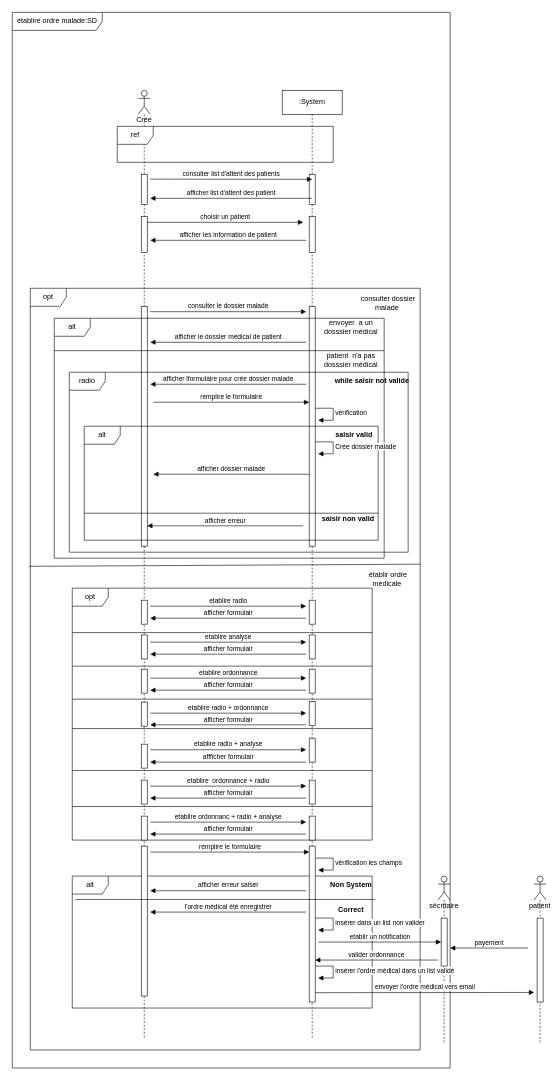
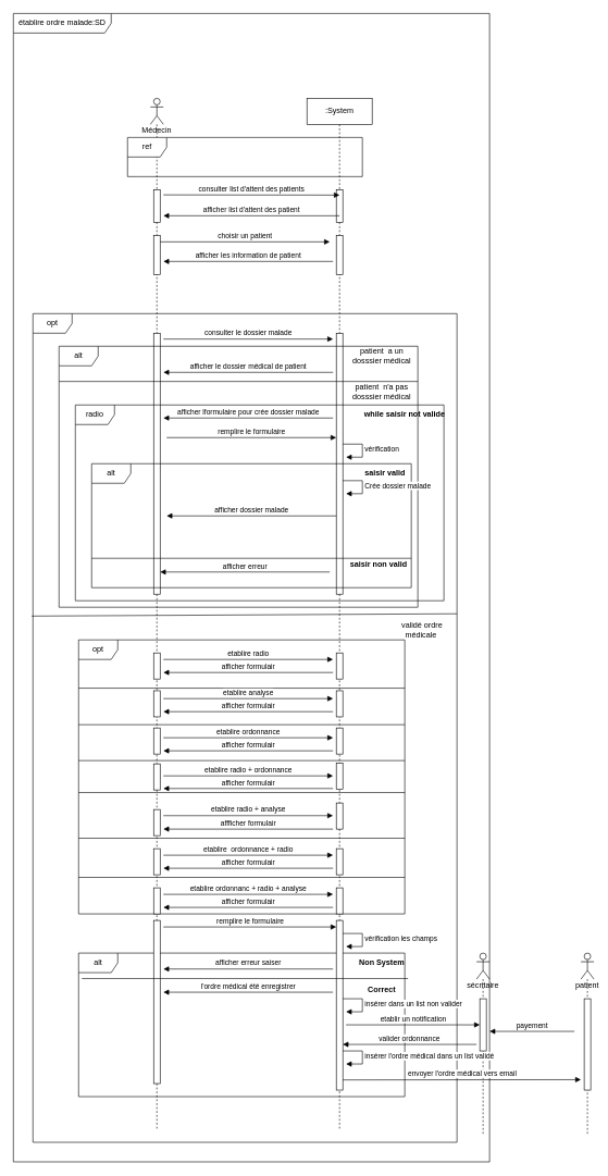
  <mxCell id="0" />
  <mxCell id="1" parent="0" />
  <mxCell id="2" value="alt" style="shape=umlFrame;whiteSpace=wrap;html=1;" parent="1" vertex="1"><mxGeometry x="120" y="1460" width="500" height="220" as="geometry" /></mxCell>
  <mxCell id="3" value="établire ordre malade:SD" style="shape=umlFrame;whiteSpace=wrap;html=1;width=150;height=30;" parent="1" vertex="1"><mxGeometry x="20" y="20" width="730" height="1760" as="geometry" /></mxCell>
  <mxCell id="4" value=":System" style="shape=umlLifeline;perimeter=lifelinePerimeter;whiteSpace=wrap;html=1;container=1;collapsible=0;recursiveResize=0;outlineConnect=0;" parent="1" vertex="1"><mxGeometry x="470" y="150" width="100" height="1580" as="geometry" /></mxCell>
  <mxCell id="5" value="" style="html=1;points=[];perimeter=orthogonalPerimeter;" parent="4" vertex="1"><mxGeometry x="45" y="140" width="10" height="50" as="geometry" /></mxCell>
  <mxCell id="6" value="" style="html=1;points=[];perimeter=orthogonalPerimeter;" parent="4" vertex="1"><mxGeometry x="45" y="210" width="10" height="60" as="geometry" /></mxCell>
- <mxCell id="7" value="Crée" style="shape=umlLifeline;participant=umlActor;perimeter=lifelinePerimeter;whiteSpace=wrap;html=1;container=1;collapsible=0;recursiveResize=0;verticalAlign=top;spacingTop=36;outlineConnect=0;" parent="1" vertex="1"><mxGeometry x="230" y="150" width="20" height="1580" as="geometry" /></mxCell>
+ <mxCell id="7" value="Médecin" style="shape=umlLifeline;participant=umlActor;perimeter=lifelinePerimeter;whiteSpace=wrap;html=1;container=1;collapsible=0;recursiveResize=0;verticalAlign=top;spacingTop=36;outlineConnect=0;" parent="1" vertex="1"><mxGeometry x="230" y="150" width="20" height="1580" as="geometry" /></mxCell>
  <mxCell id="8" value="" style="html=1;points=[];perimeter=orthogonalPerimeter;" parent="7" vertex="1"><mxGeometry x="5" y="140" width="10" height="50" as="geometry" /></mxCell>
  <mxCell id="9" value="" style="html=1;points=[];perimeter=orthogonalPerimeter;" parent="7" vertex="1"><mxGeometry x="5" y="210" width="10" height="60" as="geometry" /></mxCell>
  <mxCell id="10" value="ref" style="shape=umlFrame;whiteSpace=wrap;html=1;" parent="1" vertex="1"><mxGeometry x="195" y="210" width="360" height="60" as="geometry" /></mxCell>
  <mxCell id="11" value="consulter list d'attent des patients" style="html=1;verticalAlign=bottom;endArrow=block;rounded=0;entryX=0.5;entryY=0.167;entryDx=0;entryDy=0;entryPerimeter=0;" parent="1" target="5" edge="1"><mxGeometry width="80" relative="1" as="geometry"><mxPoint x="250" y="298" as="sourcePoint" /><mxPoint x="330" y="740" as="targetPoint" /></mxGeometry></mxCell>
  <mxCell id="12" value="choisir un patient" style="html=1;verticalAlign=bottom;endArrow=block;rounded=0;entryX=0.5;entryY=0.167;entryDx=0;entryDy=0;entryPerimeter=0;" parent="1" edge="1"><mxGeometry width="80" relative="1" as="geometry"><mxPoint x="245" y="370" as="sourcePoint" /><mxPoint x="505" y="370" as="targetPoint" /></mxGeometry></mxCell>
  <mxCell id="13" value="opt" style="shape=umlFrame;whiteSpace=wrap;html=1;" parent="1" vertex="1"><mxGeometry x="50" y="480" width="650" height="1270" as="geometry" /></mxCell>
  <mxCell id="14" value="" style="endArrow=none;html=1;rounded=0;exitX=-0.003;exitY=0.365;exitDx=0;exitDy=0;exitPerimeter=0;" parent="1" source="13" edge="1"><mxGeometry width="50" height="50" relative="1" as="geometry"><mxPoint x="60" y="940" as="sourcePoint" /><mxPoint x="700" y="940" as="targetPoint" /></mxGeometry></mxCell>
  <mxCell id="15" value="" style="html=1;points=[];perimeter=orthogonalPerimeter;" parent="1" vertex="1"><mxGeometry x="235" y="510" width="10" height="400" as="geometry" /></mxCell>
  <mxCell id="16" value="" style="html=1;points=[];perimeter=orthogonalPerimeter;" parent="1" vertex="1"><mxGeometry x="515" y="510" width="10" height="400" as="geometry" /></mxCell>
  <mxCell id="17" value="consulter le dossier malade" style="html=1;verticalAlign=bottom;endArrow=block;rounded=0;entryX=0.5;entryY=0.167;entryDx=0;entryDy=0;entryPerimeter=0;" parent="1" edge="1"><mxGeometry width="80" relative="1" as="geometry"><mxPoint x="250" y="519" as="sourcePoint" /><mxPoint x="510" y="519" as="targetPoint" /></mxGeometry></mxCell>
- <mxCell id="18" value="&amp;nbsp;consulter dossier malade" style="text;html=1;strokeColor=none;fillColor=none;align=center;verticalAlign=middle;whiteSpace=wrap;rounded=0;" parent="1" vertex="1"><mxGeometry x="590" y="490" width="110" height="30" as="geometry" /></mxCell>
- <mxCell id="19" value="&amp;nbsp;établir ordre médicale" style="text;html=1;strokeColor=none;fillColor=none;align=center;verticalAlign=middle;whiteSpace=wrap;rounded=0;" parent="1" vertex="1"><mxGeometry x="590" y="950" width="110" height="30" as="geometry" /></mxCell>
+ <mxCell id="19" value="&amp;nbsp;validé ordre médicale" style="text;html=1;strokeColor=none;fillColor=none;align=center;verticalAlign=middle;whiteSpace=wrap;rounded=0;" parent="1" vertex="1"><mxGeometry x="590" y="950" width="110" height="30" as="geometry" /></mxCell>
  <mxCell id="20" value="opt" style="shape=umlFrame;whiteSpace=wrap;html=1;" parent="1" vertex="1"><mxGeometry x="120" y="980" width="500" height="420" as="geometry" /></mxCell>
  <mxCell id="21" value="" style="line;strokeWidth=1;fillColor=none;align=left;verticalAlign=middle;spacingTop=-1;spacingLeft=3;spacingRight=3;rotatable=0;labelPosition=right;points=[];portConstraint=eastwest;strokeColor=inherit;" parent="1" vertex="1"><mxGeometry x="120" y="1050" width="500" height="8" as="geometry" /></mxCell>
  <mxCell id="22" value="" style="line;strokeWidth=1;fillColor=none;align=left;verticalAlign=middle;spacingTop=-1;spacingLeft=3;spacingRight=3;rotatable=0;labelPosition=right;points=[];portConstraint=eastwest;strokeColor=inherit;" parent="1" vertex="1"><mxGeometry x="120" y="1106" width="500" height="8" as="geometry" /></mxCell>
  <mxCell id="23" value="" style="line;strokeWidth=1;fillColor=none;align=left;verticalAlign=middle;spacingTop=-1;spacingLeft=3;spacingRight=3;rotatable=0;labelPosition=right;points=[];portConstraint=eastwest;strokeColor=inherit;" parent="1" vertex="1"><mxGeometry x="120" y="1161" width="500" height="8" as="geometry" /></mxCell>
  <mxCell id="24" value="" style="line;strokeWidth=1;fillColor=none;align=left;verticalAlign=middle;spacingTop=-1;spacingLeft=3;spacingRight=3;rotatable=0;labelPosition=right;points=[];portConstraint=eastwest;strokeColor=inherit;" parent="1" vertex="1"><mxGeometry x="120" y="1210" width="500" height="8" as="geometry" /></mxCell>
  <mxCell id="25" value="" style="html=1;points=[];perimeter=orthogonalPerimeter;" parent="1" vertex="1"><mxGeometry x="235" y="1000" width="10" height="40" as="geometry" /></mxCell>
  <mxCell id="26" value="" style="html=1;points=[];perimeter=orthogonalPerimeter;" parent="1" vertex="1"><mxGeometry x="515" y="1000" width="10" height="40" as="geometry" /></mxCell>
  <mxCell id="27" value="etablire radio" style="html=1;verticalAlign=bottom;endArrow=block;rounded=0;entryX=0.5;entryY=0.167;entryDx=0;entryDy=0;entryPerimeter=0;" parent="1" edge="1"><mxGeometry width="80" relative="1" as="geometry"><mxPoint x="250" y="1010" as="sourcePoint" /><mxPoint x="510" y="1010" as="targetPoint" /></mxGeometry></mxCell>
  <mxCell id="28" value="afficher formulair" style="html=1;verticalAlign=bottom;endArrow=block;rounded=0;entryX=0.5;entryY=0.167;entryDx=0;entryDy=0;entryPerimeter=0;" parent="1" edge="1"><mxGeometry width="80" relative="1" as="geometry"><mxPoint x="510" y="1030" as="sourcePoint" /><mxPoint x="250" y="1030" as="targetPoint" /></mxGeometry></mxCell>
  <mxCell id="29" value="" style="html=1;points=[];perimeter=orthogonalPerimeter;" parent="1" vertex="1"><mxGeometry x="235" y="1058" width="10" height="40" as="geometry" /></mxCell>
  <mxCell id="30" value="" style="html=1;points=[];perimeter=orthogonalPerimeter;" parent="1" vertex="1"><mxGeometry x="515" y="1058" width="10" height="40" as="geometry" /></mxCell>
  <mxCell id="31" value="" style="html=1;points=[];perimeter=orthogonalPerimeter;" parent="1" vertex="1"><mxGeometry x="235" y="1115" width="10" height="40" as="geometry" /></mxCell>
  <mxCell id="32" value="" style="html=1;points=[];perimeter=orthogonalPerimeter;" parent="1" vertex="1"><mxGeometry x="515" y="1115" width="10" height="40" as="geometry" /></mxCell>
  <mxCell id="33" value="" style="html=1;points=[];perimeter=orthogonalPerimeter;" parent="1" vertex="1"><mxGeometry x="235" y="1170" width="10" height="40" as="geometry" /></mxCell>
  <mxCell id="34" value="" style="html=1;points=[];perimeter=orthogonalPerimeter;" parent="1" vertex="1"><mxGeometry x="515" y="1169" width="10" height="40" as="geometry" /></mxCell>
  <mxCell id="35" value="" style="html=1;points=[];perimeter=orthogonalPerimeter;" parent="1" vertex="1"><mxGeometry x="235" y="1240" width="10" height="40" as="geometry" /></mxCell>
  <mxCell id="36" value="" style="html=1;points=[];perimeter=orthogonalPerimeter;" parent="1" vertex="1"><mxGeometry x="515" y="1230" width="10" height="40" as="geometry" /></mxCell>
  <mxCell id="37" value="etablire analyse" style="html=1;verticalAlign=bottom;endArrow=block;rounded=0;entryX=0.5;entryY=0.167;entryDx=0;entryDy=0;entryPerimeter=0;" parent="1" edge="1"><mxGeometry width="80" relative="1" as="geometry"><mxPoint x="250" y="1070" as="sourcePoint" /><mxPoint x="510" y="1070" as="targetPoint" /></mxGeometry></mxCell>
  <mxCell id="38" value="afficher formulair" style="html=1;verticalAlign=bottom;endArrow=block;rounded=0;entryX=0.5;entryY=0.167;entryDx=0;entryDy=0;entryPerimeter=0;" parent="1" edge="1"><mxGeometry width="80" relative="1" as="geometry"><mxPoint x="510" y="1090" as="sourcePoint" /><mxPoint x="250" y="1090" as="targetPoint" /></mxGeometry></mxCell>
  <mxCell id="39" value="afficher formulair" style="html=1;verticalAlign=bottom;endArrow=block;rounded=0;entryX=0.5;entryY=0.167;entryDx=0;entryDy=0;entryPerimeter=0;" parent="1" edge="1"><mxGeometry width="80" relative="1" as="geometry"><mxPoint x="510" y="1150" as="sourcePoint" /><mxPoint x="250" y="1150" as="targetPoint" /></mxGeometry></mxCell>
  <mxCell id="40" value="etablire ordonnance" style="html=1;verticalAlign=bottom;endArrow=block;rounded=0;entryX=0.5;entryY=0.167;entryDx=0;entryDy=0;entryPerimeter=0;" parent="1" edge="1"><mxGeometry width="80" relative="1" as="geometry"><mxPoint x="250" y="1130" as="sourcePoint" /><mxPoint x="510" y="1130" as="targetPoint" /></mxGeometry></mxCell>
  <mxCell id="41" value="etablire radio + ordonnance" style="html=1;verticalAlign=bottom;endArrow=block;rounded=0;entryX=0.5;entryY=0.167;entryDx=0;entryDy=0;entryPerimeter=0;" parent="1" edge="1"><mxGeometry width="80" relative="1" as="geometry"><mxPoint x="250" y="1188.41" as="sourcePoint" /><mxPoint x="510" y="1188.41" as="targetPoint" /></mxGeometry></mxCell>
  <mxCell id="42" value="afficher formulair" style="html=1;verticalAlign=bottom;endArrow=block;rounded=0;entryX=0.5;entryY=0.167;entryDx=0;entryDy=0;entryPerimeter=0;" parent="1" edge="1"><mxGeometry width="80" relative="1" as="geometry"><mxPoint x="510" y="1207.82" as="sourcePoint" /><mxPoint x="250" y="1207.82" as="targetPoint" /></mxGeometry></mxCell>
  <mxCell id="43" value="affficher formulair" style="html=1;verticalAlign=bottom;endArrow=block;rounded=0;entryX=0.5;entryY=0.167;entryDx=0;entryDy=0;entryPerimeter=0;" parent="1" edge="1"><mxGeometry width="80" relative="1" as="geometry"><mxPoint x="510" y="1270" as="sourcePoint" /><mxPoint x="250" y="1270" as="targetPoint" /></mxGeometry></mxCell>
  <mxCell id="44" value="etablire radio + analyse" style="html=1;verticalAlign=bottom;endArrow=block;rounded=0;entryX=0.5;entryY=0.167;entryDx=0;entryDy=0;entryPerimeter=0;" parent="1" edge="1"><mxGeometry width="80" relative="1" as="geometry"><mxPoint x="250" y="1249.41" as="sourcePoint" /><mxPoint x="510" y="1249.41" as="targetPoint" /></mxGeometry></mxCell>
  <mxCell id="45" value="" style="line;strokeWidth=1;fillColor=none;align=left;verticalAlign=middle;spacingTop=-1;spacingLeft=3;spacingRight=3;rotatable=0;labelPosition=right;points=[];portConstraint=eastwest;strokeColor=inherit;" parent="1" vertex="1"><mxGeometry x="120" y="1280" width="500" height="8" as="geometry" /></mxCell>
  <mxCell id="46" value="" style="line;strokeWidth=1;fillColor=none;align=left;verticalAlign=middle;spacingTop=-1;spacingLeft=3;spacingRight=3;rotatable=0;labelPosition=right;points=[];portConstraint=eastwest;strokeColor=inherit;" parent="1" vertex="1"><mxGeometry x="120" y="1340" width="500" height="8" as="geometry" /></mxCell>
  <mxCell id="47" value="" style="html=1;points=[];perimeter=orthogonalPerimeter;" parent="1" vertex="1"><mxGeometry x="235" y="1300" width="10" height="40" as="geometry" /></mxCell>
  <mxCell id="48" value="" style="html=1;points=[];perimeter=orthogonalPerimeter;" parent="1" vertex="1"><mxGeometry x="515" y="1300" width="10" height="40" as="geometry" /></mxCell>
  <mxCell id="49" value="" style="html=1;points=[];perimeter=orthogonalPerimeter;" parent="1" vertex="1"><mxGeometry x="515" y="1360" width="10" height="40" as="geometry" /></mxCell>
  <mxCell id="50" value="" style="html=1;points=[];perimeter=orthogonalPerimeter;" parent="1" vertex="1"><mxGeometry x="235" y="1360" width="10" height="40" as="geometry" /></mxCell>
  <mxCell id="51" value="etablire&amp;nbsp; ordonnance + radio" style="html=1;verticalAlign=bottom;endArrow=block;rounded=0;entryX=0.5;entryY=0.167;entryDx=0;entryDy=0;entryPerimeter=0;" parent="1" edge="1"><mxGeometry width="80" relative="1" as="geometry"><mxPoint x="250" y="1310" as="sourcePoint" /><mxPoint x="510" y="1310" as="targetPoint" /></mxGeometry></mxCell>
  <mxCell id="52" value="afficher formulair" style="html=1;verticalAlign=bottom;endArrow=block;rounded=0;entryX=0.5;entryY=0.167;entryDx=0;entryDy=0;entryPerimeter=0;" parent="1" edge="1"><mxGeometry width="80" relative="1" as="geometry"><mxPoint x="510" y="1330" as="sourcePoint" /><mxPoint x="250" y="1330" as="targetPoint" /></mxGeometry></mxCell>
  <mxCell id="53" value="etablire ordonnanc + radio + analyse" style="html=1;verticalAlign=bottom;endArrow=block;rounded=0;entryX=0.5;entryY=0.167;entryDx=0;entryDy=0;entryPerimeter=0;" parent="1" edge="1"><mxGeometry width="80" relative="1" as="geometry"><mxPoint x="250" y="1370" as="sourcePoint" /><mxPoint x="510" y="1370" as="targetPoint" /></mxGeometry></mxCell>
  <mxCell id="54" value="afficher formulair" style="html=1;verticalAlign=bottom;endArrow=block;rounded=0;entryX=0.5;entryY=0.167;entryDx=0;entryDy=0;entryPerimeter=0;" parent="1" edge="1"><mxGeometry width="80" relative="1" as="geometry"><mxPoint x="510" y="1390" as="sourcePoint" /><mxPoint x="250" y="1390" as="targetPoint" /></mxGeometry></mxCell>
  <mxCell id="55" value="" style="html=1;points=[];perimeter=orthogonalPerimeter;" parent="1" vertex="1"><mxGeometry x="235" y="1410" width="10" height="250" as="geometry" /></mxCell>
  <mxCell id="56" value="" style="html=1;points=[];perimeter=orthogonalPerimeter;" parent="1" vertex="1"><mxGeometry x="515" y="1410" width="10" height="260" as="geometry" /></mxCell>
  <mxCell id="57" value="remplire le formulaire" style="html=1;verticalAlign=bottom;endArrow=block;rounded=0;" parent="1" target="56" edge="1"><mxGeometry width="80" relative="1" as="geometry"><mxPoint x="250" y="1420" as="sourcePoint" /><mxPoint x="330" y="1420" as="targetPoint" /></mxGeometry></mxCell>
  <mxCell id="58" value="vérification les champs" style="edgeStyle=orthogonalEdgeStyle;html=1;align=left;spacingLeft=2;endArrow=block;rounded=0;entryX=1;entryY=0;" parent="1" edge="1"><mxGeometry relative="1" as="geometry"><mxPoint x="525" y="1430" as="sourcePoint" /><Array as="points"><mxPoint x="555" y="1430" /></Array><mxPoint x="530" y="1450" as="targetPoint" /></mxGeometry></mxCell>
  <mxCell id="59" value="" style="line;strokeWidth=1;fillColor=none;align=left;verticalAlign=middle;spacingTop=-1;spacingLeft=3;spacingRight=3;rotatable=0;labelPosition=right;points=[];portConstraint=eastwest;strokeColor=inherit;" parent="1" vertex="1"><mxGeometry x="125" y="1495" width="500" height="8" as="geometry" /></mxCell>
  <mxCell id="60" value="Correct" style="text;align=center;fontStyle=1;verticalAlign=middle;spacingLeft=3;spacingRight=3;strokeColor=none;rotatable=0;points=[[0,0.5],[1,0.5]];portConstraint=eastwest;" parent="1" vertex="1"><mxGeometry x="545" y="1503" width="80" height="26" as="geometry" /></mxCell>
  <mxCell id="61" value="Non System" style="text;align=center;fontStyle=1;verticalAlign=middle;spacingLeft=3;spacingRight=3;strokeColor=none;rotatable=0;points=[[0,0.5],[1,0.5]];portConstraint=eastwest;" parent="1" vertex="1"><mxGeometry x="545" y="1460" width="80" height="26" as="geometry" /></mxCell>
  <mxCell id="62" value="l'ordre médical été enregistrer" style="html=1;verticalAlign=bottom;endArrow=block;rounded=0;entryX=0.5;entryY=0.167;entryDx=0;entryDy=0;entryPerimeter=0;" parent="1" edge="1"><mxGeometry width="80" relative="1" as="geometry"><mxPoint x="510" y="1520" as="sourcePoint" /><mxPoint x="250" y="1520" as="targetPoint" /></mxGeometry></mxCell>
  <mxCell id="63" value="afficher erreur saiser" style="html=1;verticalAlign=bottom;endArrow=block;rounded=0;entryX=0.5;entryY=0.167;entryDx=0;entryDy=0;entryPerimeter=0;" parent="1" edge="1"><mxGeometry width="80" relative="1" as="geometry"><mxPoint x="510" y="1484.44" as="sourcePoint" /><mxPoint x="250" y="1484.44" as="targetPoint" /></mxGeometry></mxCell>
  <mxCell id="64" value="sécritaire" style="shape=umlLifeline;participant=umlActor;perimeter=lifelinePerimeter;whiteSpace=wrap;html=1;container=1;collapsible=0;recursiveResize=0;verticalAlign=top;spacingTop=36;outlineConnect=0;" parent="1" vertex="1"><mxGeometry x="730" y="1460" width="20" height="280" as="geometry" /></mxCell>
  <mxCell id="65" value="" style="html=1;points=[];perimeter=orthogonalPerimeter;" parent="64" vertex="1"><mxGeometry x="5" y="70" width="10" height="80" as="geometry" /></mxCell>
  <mxCell id="66" value="patient" style="shape=umlLifeline;participant=umlActor;perimeter=lifelinePerimeter;whiteSpace=wrap;html=1;container=1;collapsible=0;recursiveResize=0;verticalAlign=top;spacingTop=36;outlineConnect=0;" parent="1" vertex="1"><mxGeometry x="890" y="1460" width="20" height="280" as="geometry" /></mxCell>
  <mxCell id="67" value="" style="html=1;points=[];perimeter=orthogonalPerimeter;" parent="66" vertex="1"><mxGeometry x="5" y="70" width="10" height="140" as="geometry" /></mxCell>
  <mxCell id="68" value="etablir un notification" style="html=1;verticalAlign=bottom;endArrow=block;rounded=0;" parent="1" target="65" edge="1"><mxGeometry width="80" relative="1" as="geometry"><mxPoint x="530" y="1570" as="sourcePoint" /><mxPoint x="610" y="1560" as="targetPoint" /></mxGeometry></mxCell>
  <mxCell id="69" value="payement" style="html=1;verticalAlign=bottom;endArrow=block;rounded=0;" parent="1" edge="1"><mxGeometry width="80" relative="1" as="geometry"><mxPoint x="880" y="1580" as="sourcePoint" /><mxPoint x="750" y="1580" as="targetPoint" /></mxGeometry></mxCell>
  <mxCell id="70" value="valider ordonnance" style="html=1;verticalAlign=bottom;endArrow=block;rounded=0;" parent="1" target="56" edge="1"><mxGeometry width="80" relative="1" as="geometry"><mxPoint x="730" y="1600" as="sourcePoint" /><mxPoint x="650" y="1600" as="targetPoint" /></mxGeometry></mxCell>
  <mxCell id="71" value="insérer l'ordre médical dans un list validé" style="edgeStyle=orthogonalEdgeStyle;html=1;align=left;spacingLeft=2;endArrow=block;rounded=0;entryX=1;entryY=0;" parent="1" edge="1"><mxGeometry relative="1" as="geometry"><mxPoint x="525" y="1610" as="sourcePoint" /><Array as="points"><mxPoint x="555" y="1610" /></Array><mxPoint x="530" y="1630" as="targetPoint" /></mxGeometry></mxCell>
  <mxCell id="72" value="envoyer l'ordre médical vers email" style="html=1;verticalAlign=bottom;endArrow=block;rounded=0;" parent="1" edge="1"><mxGeometry width="80" relative="1" as="geometry"><mxPoint x="525" y="1654.44" as="sourcePoint" /><mxPoint x="890" y="1654" as="targetPoint" /></mxGeometry></mxCell>
  <mxCell id="73" value="afficher list d'attent des patient" style="html=1;verticalAlign=bottom;endArrow=block;rounded=0;entryX=0.5;entryY=0.167;entryDx=0;entryDy=0;entryPerimeter=0;" parent="1" edge="1"><mxGeometry width="80" relative="1" as="geometry"><mxPoint x="520" y="330.02" as="sourcePoint" /><mxPoint x="250" y="330" as="targetPoint" /></mxGeometry></mxCell>
  <mxCell id="74" value="afficher les information de patient" style="html=1;verticalAlign=bottom;endArrow=block;rounded=0;entryX=0.5;entryY=0.167;entryDx=0;entryDy=0;entryPerimeter=0;" parent="1" edge="1"><mxGeometry width="80" relative="1" as="geometry"><mxPoint x="510" y="400" as="sourcePoint" /><mxPoint x="250" y="400" as="targetPoint" /></mxGeometry></mxCell>
  <mxCell id="75" value="alt" style="shape=umlFrame;whiteSpace=wrap;html=1;" parent="1" vertex="1"><mxGeometry x="90" y="530" width="550" height="400" as="geometry" /></mxCell>
  <mxCell id="76" value="" style="line;strokeWidth=1;fillColor=none;align=left;verticalAlign=middle;spacingTop=-1;spacingLeft=3;spacingRight=3;rotatable=0;labelPosition=right;points=[];portConstraint=eastwest;strokeColor=inherit;" parent="1" vertex="1"><mxGeometry x="90" y="580" width="550" height="8" as="geometry" /></mxCell>
- <mxCell id="77" value="envoyer&amp;nbsp; a un dosssier médical" style="text;html=1;strokeColor=none;fillColor=none;align=center;verticalAlign=middle;whiteSpace=wrap;rounded=0;" parent="1" vertex="1"><mxGeometry x="530" y="530" width="110" height="30" as="geometry" /></mxCell>
+ <mxCell id="77" value="patient&amp;nbsp; a un dosssier médical" style="text;html=1;strokeColor=none;fillColor=none;align=center;verticalAlign=middle;whiteSpace=wrap;rounded=0;" parent="1" vertex="1"><mxGeometry x="530" y="530" width="110" height="30" as="geometry" /></mxCell>
  <mxCell id="78" value="patient&amp;nbsp; n'a pas dosssier médical" style="text;html=1;strokeColor=none;fillColor=none;align=center;verticalAlign=middle;whiteSpace=wrap;rounded=0;" parent="1" vertex="1"><mxGeometry x="530" y="588" width="110" height="22" as="geometry" /></mxCell>
  <mxCell id="79" value="afficher le dossier médical de patient" style="html=1;verticalAlign=bottom;endArrow=block;rounded=0;entryX=0.5;entryY=0.167;entryDx=0;entryDy=0;entryPerimeter=0;" parent="1" edge="1"><mxGeometry width="80" relative="1" as="geometry"><mxPoint x="510" y="570" as="sourcePoint" /><mxPoint x="250" y="570" as="targetPoint" /></mxGeometry></mxCell>
  <mxCell id="80" value="afficher lformulaire pour crée dossier malade" style="html=1;verticalAlign=bottom;endArrow=block;rounded=0;entryX=0.5;entryY=0.167;entryDx=0;entryDy=0;entryPerimeter=0;" parent="1" edge="1"><mxGeometry width="80" relative="1" as="geometry"><mxPoint x="510" y="640" as="sourcePoint" /><mxPoint x="250" y="640" as="targetPoint" /></mxGeometry></mxCell>
  <mxCell id="81" value="remplire le formulaire" style="html=1;verticalAlign=bottom;endArrow=block;rounded=0;entryX=0.5;entryY=0.167;entryDx=0;entryDy=0;entryPerimeter=0;" parent="1" edge="1"><mxGeometry width="80" relative="1" as="geometry"><mxPoint x="255" y="670" as="sourcePoint" /><mxPoint x="515" y="670" as="targetPoint" /></mxGeometry></mxCell>
  <mxCell id="82" value="vérification" style="edgeStyle=orthogonalEdgeStyle;html=1;align=left;spacingLeft=2;endArrow=block;rounded=0;entryX=1;entryY=0;" parent="1" edge="1"><mxGeometry relative="1" as="geometry"><mxPoint x="525" y="680" as="sourcePoint" /><Array as="points"><mxPoint x="555" y="680" /></Array><mxPoint x="530" y="700" as="targetPoint" /></mxGeometry></mxCell>
  <mxCell id="83" value="alt" style="shape=umlFrame;whiteSpace=wrap;html=1;" parent="1" vertex="1"><mxGeometry x="140" y="710" width="490" height="190" as="geometry" /></mxCell>
  <mxCell id="84" value="" style="line;strokeWidth=1;fillColor=none;align=left;verticalAlign=middle;spacingTop=-1;spacingLeft=3;spacingRight=3;rotatable=0;labelPosition=right;points=[];portConstraint=eastwest;strokeColor=inherit;" parent="1" vertex="1"><mxGeometry x="140" y="850" width="490" height="10" as="geometry" /></mxCell>
  <mxCell id="85" value="saisir valid" style="text;align=center;fontStyle=1;verticalAlign=middle;spacingLeft=3;spacingRight=3;strokeColor=none;rotatable=0;points=[[0,0.5],[1,0.5]];portConstraint=eastwest;" parent="1" vertex="1"><mxGeometry x="550" y="710" width="80" height="26" as="geometry" /></mxCell>
  <mxCell id="86" value="saisir non valid" style="text;align=center;fontStyle=1;verticalAlign=middle;spacingLeft=3;spacingRight=3;strokeColor=none;rotatable=0;points=[[0,0.5],[1,0.5]];portConstraint=eastwest;" parent="1" vertex="1"><mxGeometry x="540" y="850" width="80" height="26" as="geometry" /></mxCell>
  <mxCell id="87" value="Crée dossier malade" style="edgeStyle=orthogonalEdgeStyle;html=1;align=left;spacingLeft=2;endArrow=block;rounded=0;entryX=1;entryY=0;" parent="1" edge="1"><mxGeometry relative="1" as="geometry"><mxPoint x="525" y="736" as="sourcePoint" /><Array as="points"><mxPoint x="555" y="736" /></Array><mxPoint x="530" y="756" as="targetPoint" /></mxGeometry></mxCell>
  <mxCell id="88" value="afficher erreur" style="html=1;verticalAlign=bottom;endArrow=block;rounded=0;entryX=0.5;entryY=0.167;entryDx=0;entryDy=0;entryPerimeter=0;" parent="1" edge="1"><mxGeometry width="80" relative="1" as="geometry"><mxPoint x="505" y="876" as="sourcePoint" /><mxPoint x="245" y="876" as="targetPoint" /></mxGeometry></mxCell>
  <mxCell id="89" value="afficher dossier malade" style="html=1;verticalAlign=bottom;endArrow=block;rounded=0;entryX=0.5;entryY=0.167;entryDx=0;entryDy=0;entryPerimeter=0;" parent="1" edge="1"><mxGeometry width="80" relative="1" as="geometry"><mxPoint x="515" y="790" as="sourcePoint" /><mxPoint x="255" y="790" as="targetPoint" /></mxGeometry></mxCell>
  <mxCell id="90" value="radio" style="shape=umlFrame;whiteSpace=wrap;html=1;" parent="1" vertex="1"><mxGeometry x="115" y="620" width="565" height="300" as="geometry" /></mxCell>
  <mxCell id="91" value="while saisir not valide" style="text;align=center;fontStyle=1;verticalAlign=middle;spacingLeft=3;spacingRight=3;strokeColor=none;rotatable=0;points=[[0,0.5],[1,0.5]];portConstraint=eastwest;" parent="1" vertex="1"><mxGeometry x="580" y="620" width="80" height="26" as="geometry" /></mxCell>
  <mxCell id="92" value="insérer dans un list non valider" style="edgeStyle=orthogonalEdgeStyle;html=1;align=left;spacingLeft=2;endArrow=block;rounded=0;entryX=1;entryY=0;" edge="1" parent="1"><mxGeometry relative="1" as="geometry"><mxPoint x="525" y="1530" as="sourcePoint" /><Array as="points"><mxPoint x="555" y="1530" /></Array><mxPoint x="530" y="1550" as="targetPoint" /></mxGeometry></mxCell>
